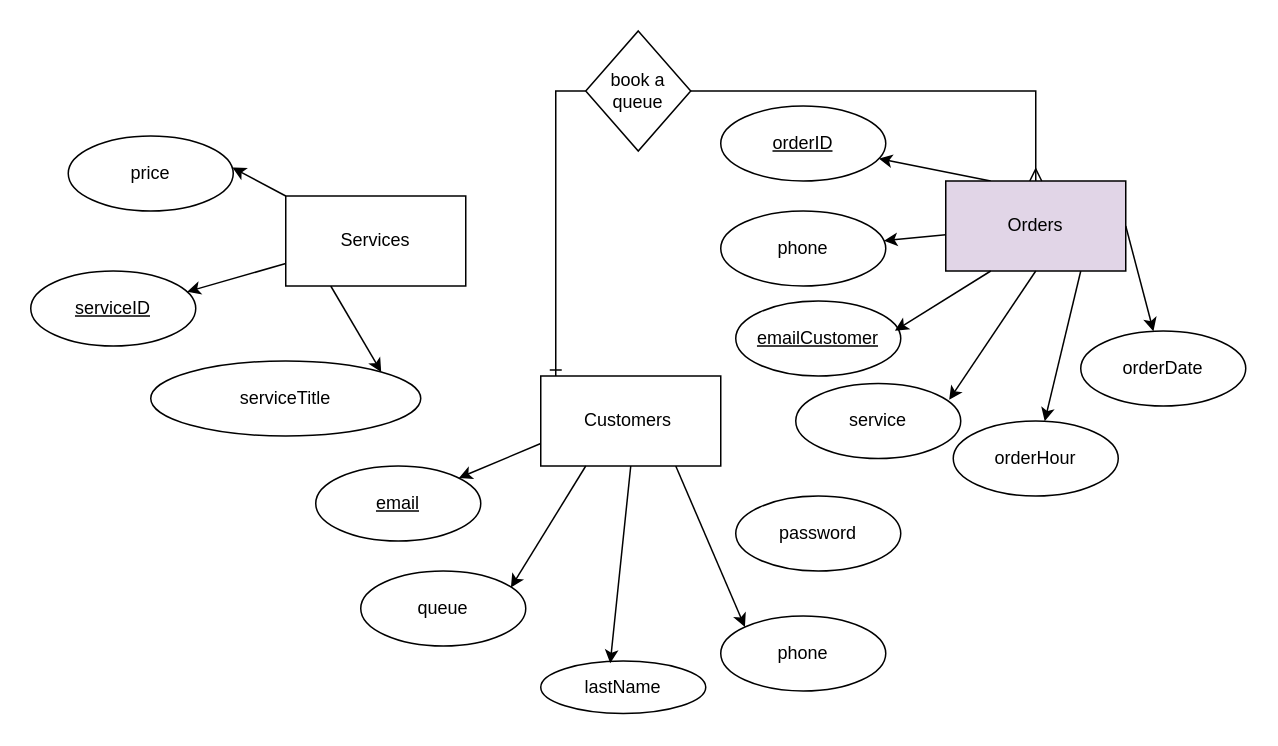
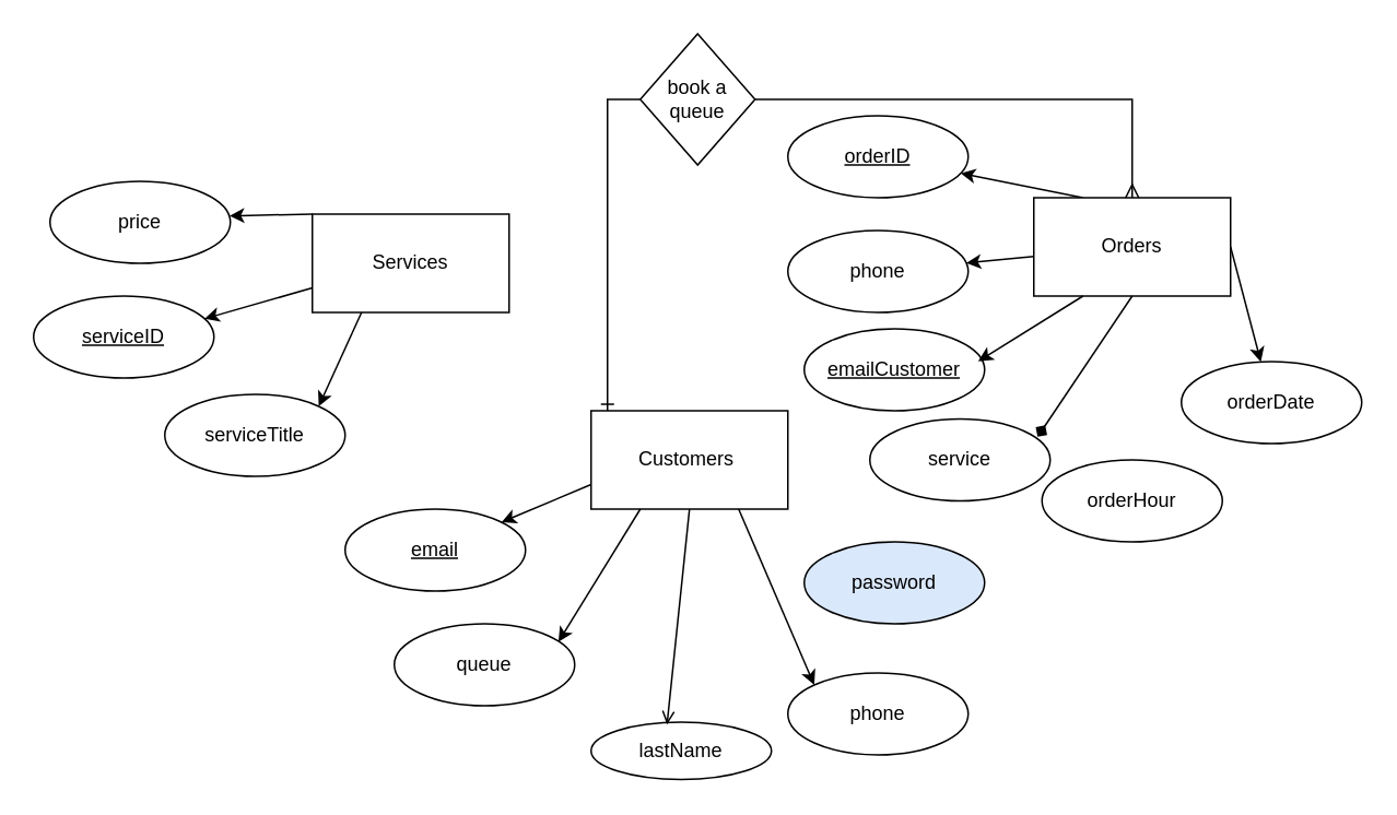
  <mxCell id="0" />
  <mxCell id="1" parent="0" />
  <mxCell id="2" style="rounded=0;orthogonalLoop=1;jettySize=auto;html=1;exitX=0.75;exitY=1;exitDx=0;exitDy=0;entryX=0;entryY=0;entryDx=0;entryDy=0;" edge="1" parent="1" source="3" target="14"><mxGeometry relative="1" as="geometry" /></mxCell>
  <mxCell id="3" value="Customers&amp;nbsp;" style="rounded=0;whiteSpace=wrap;html=1;" vertex="1" parent="1"><mxGeometry x="360" y="250" width="120" height="60" as="geometry" /></mxCell>
  <mxCell id="4" style="rounded=0;orthogonalLoop=1;jettySize=auto;html=1;exitX=0.25;exitY=1;exitDx=0;exitDy=0;entryX=1;entryY=0;entryDx=0;entryDy=0;" edge="1" parent="1" source="5" target="12"><mxGeometry relative="1" as="geometry" /></mxCell>
  <mxCell id="5" value="Services" style="rounded=0;whiteSpace=wrap;html=1;" vertex="1" parent="1"><mxGeometry x="190" y="130" width="120" height="60" as="geometry" /></mxCell>
  <mxCell id="6" style="rounded=0;orthogonalLoop=1;jettySize=auto;html=1;exitX=0.25;exitY=0;exitDx=0;exitDy=0;" edge="1" parent="1" source="10" target="24"><mxGeometry relative="1" as="geometry" /></mxCell>
  <mxCell id="7" style="rounded=0;orthogonalLoop=1;jettySize=auto;html=1;" edge="1" parent="1" source="10" target="25"><mxGeometry relative="1" as="geometry" /></mxCell>
- <mxCell id="8" style="rounded=0;orthogonalLoop=1;jettySize=auto;html=1;exitX=0.75;exitY=1;exitDx=0;exitDy=0;" edge="1" parent="1" source="10" target="28"><mxGeometry relative="1" as="geometry" /></mxCell>
  <mxCell id="9" style="rounded=0;orthogonalLoop=1;jettySize=auto;html=1;exitX=1;exitY=0.5;exitDx=0;exitDy=0;" edge="1" parent="1" source="10" target="29"><mxGeometry relative="1" as="geometry" /></mxCell>
- <mxCell id="10" value="Orders" style="rounded=0;whiteSpace=wrap;html=1;fillColor=#e1d5e7;" vertex="1" parent="1"><mxGeometry x="630" y="120" width="120" height="60" as="geometry" /></mxCell>
+ <mxCell id="10" value="Orders" style="rounded=0;whiteSpace=wrap;html=1;" vertex="1" parent="1"><mxGeometry x="630" y="120" width="120" height="60" as="geometry" /></mxCell>
  <mxCell id="11" value="&lt;u&gt;serviceID&lt;/u&gt;" style="ellipse;whiteSpace=wrap;html=1;" vertex="1" parent="1"><mxGeometry x="20" y="180" width="110" height="50" as="geometry" /></mxCell>
- <mxCell id="12" value="serviceTitle" style="ellipse;whiteSpace=wrap;html=1;" vertex="1" parent="1"><mxGeometry x="100" y="240" width="180" height="50" as="geometry" /></mxCell>
- <mxCell id="13" value="price" style="ellipse;whiteSpace=wrap;html=1;" vertex="1" parent="1"><mxGeometry x="45" y="90" width="110" height="50" as="geometry" /></mxCell>
+ <mxCell id="12" value="serviceTitle" style="ellipse;whiteSpace=wrap;html=1;" vertex="1" parent="1"><mxGeometry x="100" y="240" width="110" height="50" as="geometry" /></mxCell>
+ <mxCell id="13" value="price" style="ellipse;whiteSpace=wrap;html=1;" vertex="1" parent="1"><mxGeometry x="30" y="110" width="110" height="50" as="geometry" /></mxCell>
  <mxCell id="14" value="phone" style="ellipse;whiteSpace=wrap;html=1;" vertex="1" parent="1"><mxGeometry x="480" y="410" width="110" height="50" as="geometry" /></mxCell>
  <mxCell id="15" value="lastName" style="ellipse;whiteSpace=wrap;html=1;" vertex="1" parent="1"><mxGeometry x="360" y="440" width="110" height="35" as="geometry" /></mxCell>
  <mxCell id="16" value="queue" style="ellipse;whiteSpace=wrap;html=1;" vertex="1" parent="1"><mxGeometry x="240" y="380" width="110" height="50" as="geometry" /></mxCell>
  <mxCell id="17" style="rounded=0;orthogonalLoop=1;jettySize=auto;html=1;exitX=0;exitY=0.75;exitDx=0;exitDy=0;entryX=0.948;entryY=0.277;entryDx=0;entryDy=0;entryPerimeter=0;" edge="1" parent="1" source="5" target="11"><mxGeometry relative="1" as="geometry" /></mxCell>
  <mxCell id="18" style="rounded=0;orthogonalLoop=1;jettySize=auto;html=1;exitX=0;exitY=0;exitDx=0;exitDy=0;entryX=0.995;entryY=0.421;entryDx=0;entryDy=0;entryPerimeter=0;" edge="1" parent="1" source="5" target="13"><mxGeometry relative="1" as="geometry" /></mxCell>
- <mxCell id="19" value="password" style="ellipse;whiteSpace=wrap;html=1;" vertex="1" parent="1"><mxGeometry x="490" y="330" width="110" height="50" as="geometry" /></mxCell>
+ <mxCell id="19" value="password" style="ellipse;whiteSpace=wrap;html=1;fillColor=#dae8fc;" vertex="1" parent="1"><mxGeometry x="490" y="330" width="110" height="50" as="geometry" /></mxCell>
  <mxCell id="20" value="&lt;u&gt;email&lt;/u&gt;" style="ellipse;whiteSpace=wrap;html=1;" vertex="1" parent="1"><mxGeometry x="210" y="310" width="110" height="50" as="geometry" /></mxCell>
- <mxCell id="21" style="rounded=0;orthogonalLoop=1;jettySize=auto;html=1;exitX=0.5;exitY=1;exitDx=0;exitDy=0;entryX=0.421;entryY=0.042;entryDx=0;entryDy=0;entryPerimeter=0;" edge="1" parent="1" source="3" target="15"><mxGeometry relative="1" as="geometry" /></mxCell>
+ <mxCell id="21" style="rounded=0;orthogonalLoop=1;jettySize=auto;html=1;exitX=0.5;exitY=1;exitDx=0;exitDy=0;entryX=0.421;entryY=0.042;entryDx=0;entryDy=0;entryPerimeter=0;endArrow=open;" edge="1" parent="1" source="3" target="15"><mxGeometry relative="1" as="geometry" /></mxCell>
  <mxCell id="22" style="rounded=0;orthogonalLoop=1;jettySize=auto;html=1;exitX=0;exitY=0.75;exitDx=0;exitDy=0;" edge="1" parent="1" source="3" target="20"><mxGeometry relative="1" as="geometry" /></mxCell>
  <mxCell id="23" style="rounded=0;orthogonalLoop=1;jettySize=auto;html=1;exitX=0.25;exitY=1;exitDx=0;exitDy=0;entryX=0.91;entryY=0.221;entryDx=0;entryDy=0;entryPerimeter=0;" edge="1" parent="1" source="3" target="16"><mxGeometry relative="1" as="geometry" /></mxCell>
  <mxCell id="24" value="&lt;u&gt;orderID&lt;/u&gt;" style="ellipse;whiteSpace=wrap;html=1;" vertex="1" parent="1"><mxGeometry x="480" y="70" width="110" height="50" as="geometry" /></mxCell>
  <mxCell id="25" value="phone" style="ellipse;whiteSpace=wrap;html=1;" vertex="1" parent="1"><mxGeometry x="480" y="140" width="110" height="50" as="geometry" /></mxCell>
  <mxCell id="26" value="&lt;u&gt;emailCustomer&lt;/u&gt;" style="ellipse;whiteSpace=wrap;html=1;" vertex="1" parent="1"><mxGeometry x="490" y="200" width="110" height="50" as="geometry" /></mxCell>
  <mxCell id="27" value="service" style="ellipse;whiteSpace=wrap;html=1;" vertex="1" parent="1"><mxGeometry x="530" y="255" width="110" height="50" as="geometry" /></mxCell>
  <mxCell id="28" value="orderHour" style="ellipse;whiteSpace=wrap;html=1;" vertex="1" parent="1"><mxGeometry x="635" y="280" width="110" height="50" as="geometry" /></mxCell>
  <mxCell id="29" value="orderDate" style="ellipse;whiteSpace=wrap;html=1;" vertex="1" parent="1"><mxGeometry x="720" y="220" width="110" height="50" as="geometry" /></mxCell>
  <mxCell id="30" style="rounded=0;orthogonalLoop=1;jettySize=auto;html=1;exitX=0.25;exitY=1;exitDx=0;exitDy=0;entryX=0.965;entryY=0.395;entryDx=0;entryDy=0;entryPerimeter=0;" edge="1" parent="1" source="10" target="26"><mxGeometry relative="1" as="geometry" /></mxCell>
- <mxCell id="31" style="rounded=0;orthogonalLoop=1;jettySize=auto;html=1;exitX=0.5;exitY=1;exitDx=0;exitDy=0;entryX=0.93;entryY=0.218;entryDx=0;entryDy=0;entryPerimeter=0;" edge="1" parent="1" source="10" target="27"><mxGeometry relative="1" as="geometry" /></mxCell>
+ <mxCell id="31" style="rounded=0;orthogonalLoop=1;jettySize=auto;html=1;exitX=0.5;exitY=1;exitDx=0;exitDy=0;entryX=0.93;entryY=0.218;entryDx=0;entryDy=0;entryPerimeter=0;endArrow=diamond;" edge="1" parent="1" source="10" target="27"><mxGeometry relative="1" as="geometry" /></mxCell>
  <mxCell id="32" style="edgeStyle=orthogonalEdgeStyle;rounded=0;orthogonalLoop=1;jettySize=auto;html=1;exitX=0;exitY=0.5;exitDx=0;exitDy=0;endArrow=ERone;endFill=0;" edge="1" parent="1" source="34" target="3"><mxGeometry relative="1" as="geometry"><Array as="points"><mxPoint x="370" y="60" /></Array></mxGeometry></mxCell>
  <mxCell id="33" style="edgeStyle=orthogonalEdgeStyle;rounded=0;orthogonalLoop=1;jettySize=auto;html=1;exitX=1;exitY=0.5;exitDx=0;exitDy=0;entryX=0.5;entryY=0;entryDx=0;entryDy=0;endArrow=ERmany;endFill=0;" edge="1" parent="1" source="34" target="10"><mxGeometry relative="1" as="geometry" /></mxCell>
  <mxCell id="34" value="book a queue" style="rhombus;whiteSpace=wrap;html=1;" vertex="1" parent="1"><mxGeometry x="390" y="20" width="70" height="80" as="geometry" /></mxCell>
